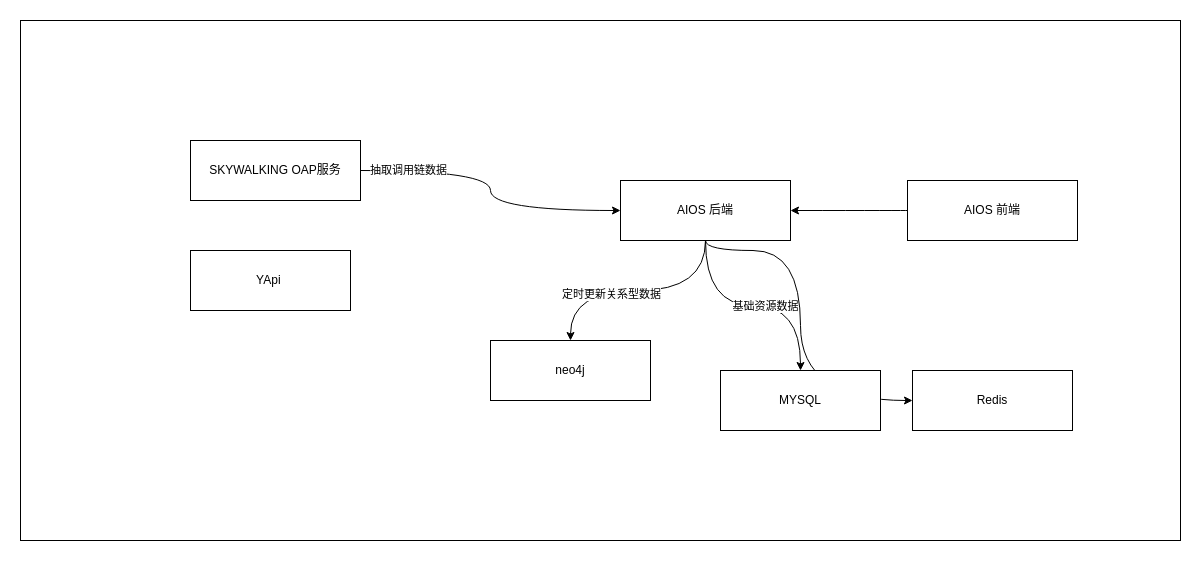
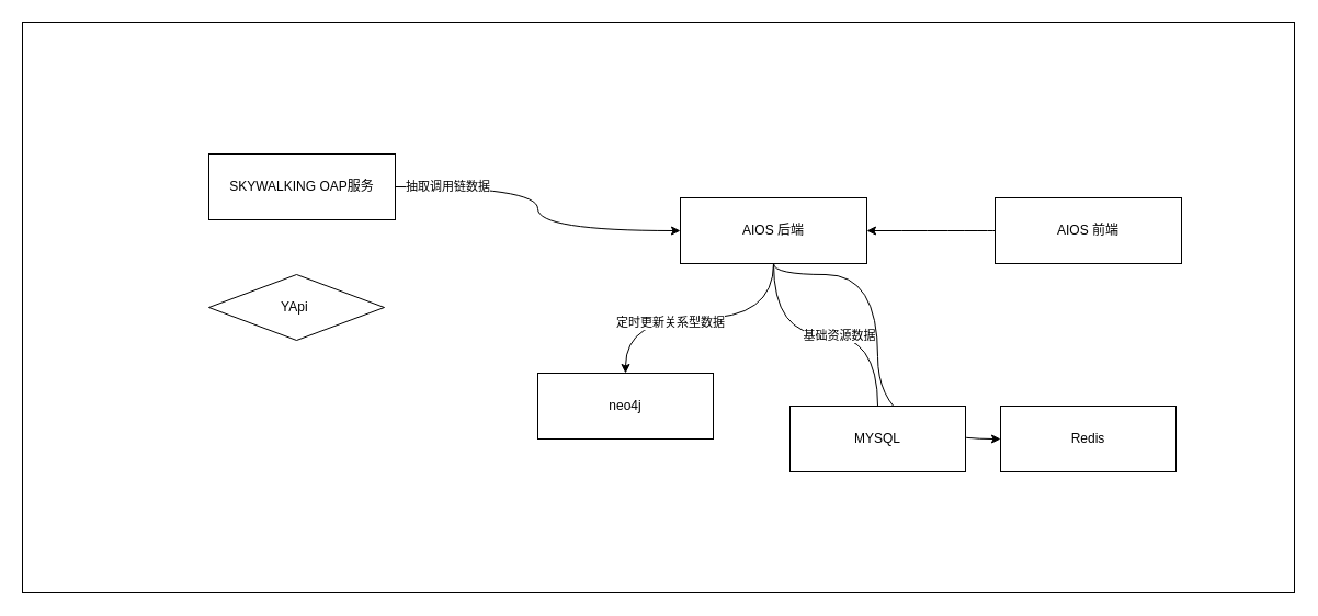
  <mxCell id="0" />
  <mxCell id="1" parent="0" />
  <mxCell id="2" value="" style="rounded=0;whiteSpace=wrap;html=1;" vertex="1" parent="1"><mxGeometry x="20" y="20" width="1160" height="520" as="geometry" /></mxCell>
  <mxCell id="3" style="edgeStyle=orthogonalEdgeStyle;rounded=0;orthogonalLoop=1;jettySize=auto;html=1;curved=1;" edge="1" parent="1" source="5" target="12"><mxGeometry relative="1" as="geometry" /></mxCell>
  <mxCell id="4" value="抽取调用链数据" style="edgeLabel;html=1;align=center;verticalAlign=middle;resizable=0;points=[];" vertex="1" connectable="0" parent="3"><mxGeometry x="-0.69" y="1" relative="1" as="geometry"><mxPoint as="offset" /></mxGeometry></mxCell>
  <mxCell id="5" value="SKYWALKING OAP服务" style="rounded=0;whiteSpace=wrap;html=1;" vertex="1" parent="1"><mxGeometry x="190" y="140" width="170" height="60" as="geometry" /></mxCell>
- <mxCell id="6" value="YApi&amp;nbsp;" style="rounded=0;whiteSpace=wrap;html=1;" vertex="1" parent="1"><mxGeometry x="190" y="250" width="160" height="60" as="geometry" /></mxCell>
- <mxCell id="7" style="edgeStyle=orthogonalEdgeStyle;curved=1;rounded=0;orthogonalLoop=1;jettySize=auto;html=1;" edge="1" parent="1" source="12" target="14"><mxGeometry relative="1" as="geometry" /></mxCell>
+ <mxCell id="6" value="YApi&amp;nbsp;" style="rhombus;whiteSpace=wrap;html=1;" vertex="1" parent="1"><mxGeometry x="190" y="250" width="160" height="60" as="geometry" /></mxCell>
+ <mxCell id="7" style="edgeStyle=orthogonalEdgeStyle;curved=1;rounded=0;orthogonalLoop=1;jettySize=auto;html=1;endArrow=none;" edge="1" parent="1" source="12" target="14"><mxGeometry relative="1" as="geometry" /></mxCell>
  <mxCell id="8" value="基础资源数据" style="edgeLabel;html=1;align=center;verticalAlign=middle;resizable=0;points=[];" vertex="1" connectable="0" parent="7"><mxGeometry x="0.098" relative="1" as="geometry"><mxPoint as="offset" /></mxGeometry></mxCell>
  <mxCell id="9" style="edgeStyle=orthogonalEdgeStyle;curved=1;rounded=0;orthogonalLoop=1;jettySize=auto;html=1;" edge="1" parent="1" source="12" target="13"><mxGeometry relative="1" as="geometry" /></mxCell>
  <mxCell id="10" value="定时更新关系型数据" style="edgeLabel;html=1;align=center;verticalAlign=middle;resizable=0;points=[];" vertex="1" connectable="0" parent="9"><mxGeometry x="0.236" y="3" relative="1" as="geometry"><mxPoint as="offset" /></mxGeometry></mxCell>
  <mxCell id="11" style="edgeStyle=orthogonalEdgeStyle;curved=1;rounded=0;orthogonalLoop=1;jettySize=auto;html=1;" edge="1" parent="1" source="12" target="17"><mxGeometry relative="1" as="geometry"><Array as="points"><mxPoint x="705" y="250" /><mxPoint x="800" y="250" /><mxPoint x="800" y="400" /></Array></mxGeometry></mxCell>
  <mxCell id="12" value="AIOS 后端" style="rounded=0;whiteSpace=wrap;html=1;" vertex="1" parent="1"><mxGeometry x="620" y="180" width="170" height="60" as="geometry" /></mxCell>
  <mxCell id="13" value="neo4j" style="rounded=0;whiteSpace=wrap;html=1;" vertex="1" parent="1"><mxGeometry x="490" y="340" width="160" height="60" as="geometry" /></mxCell>
  <mxCell id="14" value="MYSQL" style="rounded=0;whiteSpace=wrap;html=1;" vertex="1" parent="1"><mxGeometry x="720" y="370" width="160" height="60" as="geometry" /></mxCell>
  <mxCell id="15" style="edgeStyle=orthogonalEdgeStyle;curved=1;rounded=0;orthogonalLoop=1;jettySize=auto;html=1;" edge="1" parent="1" source="16" target="12"><mxGeometry relative="1" as="geometry" /></mxCell>
  <mxCell id="16" value="AIOS 前端" style="rounded=0;whiteSpace=wrap;html=1;" vertex="1" parent="1"><mxGeometry x="907" y="180" width="170" height="60" as="geometry" /></mxCell>
  <mxCell id="17" value="Redis" style="rounded=0;whiteSpace=wrap;html=1;" vertex="1" parent="1"><mxGeometry x="912" y="370" width="160" height="60" as="geometry" /></mxCell>
